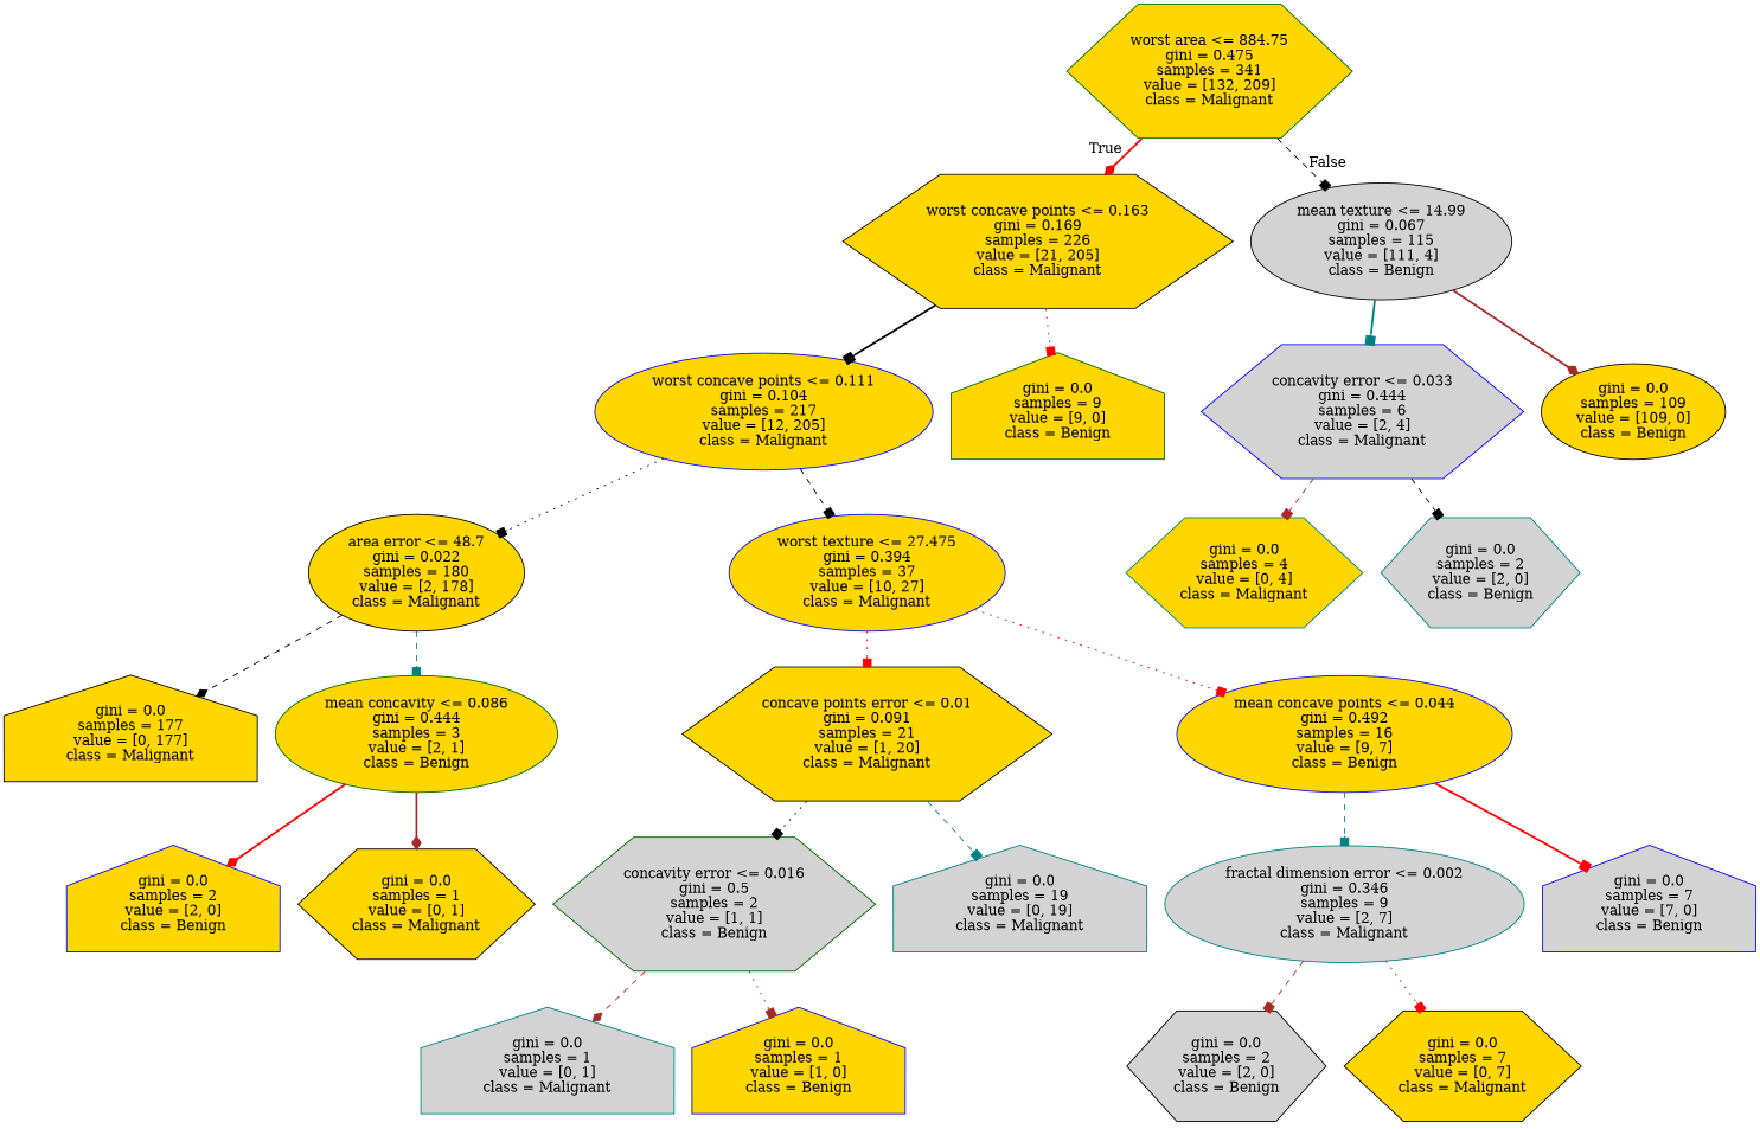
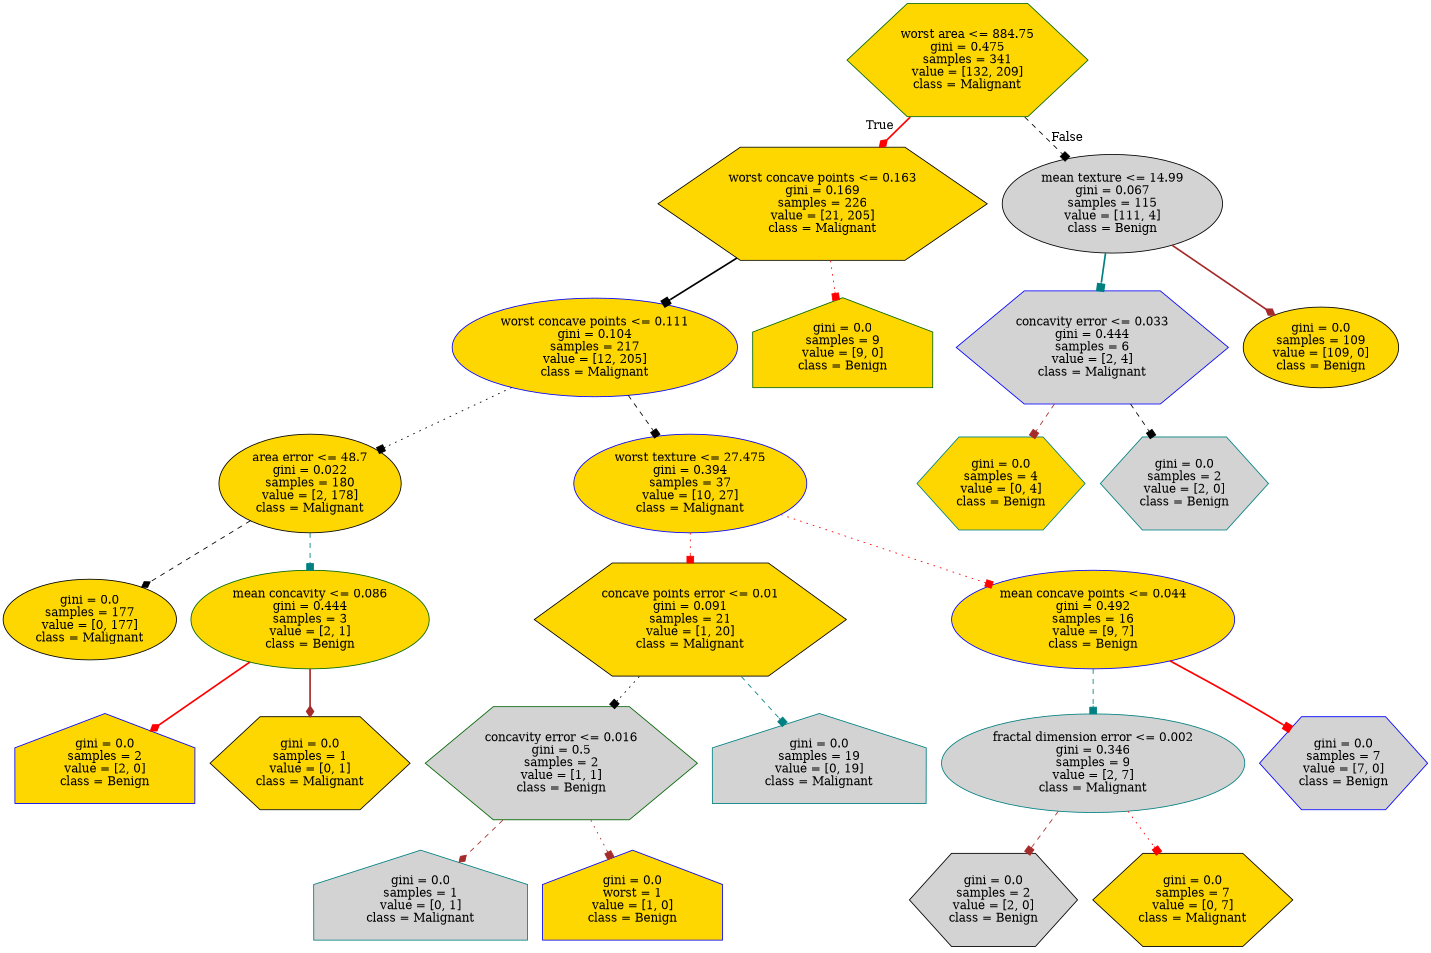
  digraph {
    node [color=black fillcolor=gold shape=hexagon style=filled]
    edge [arrowhead=box color=red style=dashed]
    n1 [color=darkgreen label="worst area <= 884.75\ngini = 0.475\nsamples = 341\nvalue = [132, 209]\nclass = Malignant"]
    n2 [label="worst concave points <= 0.163\ngini = 0.169\nsamples = 226\nvalue = [21, 205]\nclass = Malignant"]
    n3 [fillcolor=lightgrey label="mean texture <= 14.99\ngini = 0.067\nsamples = 115\nvalue = [111, 4]\nclass = Benign" shape=ellipse]
    n4 [color=blue label="worst concave points <= 0.111\ngini = 0.104\nsamples = 217\nvalue = [12, 205]\nclass = Malignant" shape=ellipse]
    n5 [color=darkgreen label="gini = 0.0\nsamples = 9\nvalue = [9, 0]\nclass = Benign" shape=house]
    n6 [color=blue fillcolor=lightgrey label="concavity error <= 0.033\ngini = 0.444\nsamples = 6\nvalue = [2, 4]\nclass = Malignant"]
    n7 [label="gini = 0.0\nsamples = 109\nvalue = [109, 0]\nclass = Benign" shape=ellipse]
    n8 [label="area error <= 48.7\ngini = 0.022\nsamples = 180\nvalue = [2, 178]\nclass = Malignant" shape=ellipse]
    n9 [color=blue label="worst texture <= 27.475\ngini = 0.394\nsamples = 37\nvalue = [10, 27]\nclass = Malignant" shape=ellipse]
-   n10 [label="gini = 0.0\nsamples = 177\nvalue = [0, 177]\nclass = Malignant" shape=house]
+   n10 [label="gini = 0.0\nsamples = 177\nvalue = [0, 177]\nclass = Malignant" shape=ellipse]
    n11 [color=darkgreen label="mean concavity <= 0.086\ngini = 0.444\nsamples = 3\nvalue = [2, 1]\nclass = Benign" shape=ellipse]
    n12 [label="concave points error <= 0.01\ngini = 0.091\nsamples = 21\nvalue = [1, 20]\nclass = Malignant"]
    n13 [color=blue label="mean concave points <= 0.044\ngini = 0.492\nsamples = 16\nvalue = [9, 7]\nclass = Benign" shape=ellipse]
    n14 [color=blue label="gini = 0.0\nsamples = 2\nvalue = [2, 0]\nclass = Benign" shape=house]
    n15 [label="gini = 0.0\nsamples = 1\nvalue = [0, 1]\nclass = Malignant"]
    n16 [color=darkgreen fillcolor=lightgrey label="concavity error <= 0.016\ngini = 0.5\nsamples = 2\nvalue = [1, 1]\nclass = Benign"]
    n17 [color=teal fillcolor=lightgrey label="gini = 0.0\nsamples = 19\nvalue = [0, 19]\nclass = Malignant" shape=house]
    n18 [color=teal fillcolor=lightgrey label="fractal dimension error <= 0.002\ngini = 0.346\nsamples = 9\nvalue = [2, 7]\nclass = Malignant" shape=ellipse]
-   n19 [color=blue fillcolor=lightgrey label="gini = 0.0\nsamples = 7\nvalue = [7, 0]\nclass = Benign" shape=house]
+   n19 [color=blue fillcolor=lightgrey label="gini = 0.0\nsamples = 7\nvalue = [7, 0]\nclass = Benign"]
    n20 [color=teal fillcolor=lightgrey label="gini = 0.0\nsamples = 1\nvalue = [0, 1]\nclass = Malignant" shape=house]
-   n21 [color=blue label="gini = 0.0\nsamples = 1\nvalue = [1, 0]\nclass = Benign" shape=house]
+   n21 [color=blue label="gini = 0.0\nworst = 1\nvalue = [1, 0]\nclass = Benign" shape=house]
    n22 [fillcolor=lightgrey label="gini = 0.0\nsamples = 2\nvalue = [2, 0]\nclass = Benign"]
    n23 [label="gini = 0.0\nsamples = 7\nvalue = [0, 7]\nclass = Malignant"]
-   n24 [color=teal label="gini = 0.0\nsamples = 4\nvalue = [0, 4]\nclass = Malignant"]
+   n24 [color=teal label="gini = 0.0\nsamples = 4\nvalue = [0, 4]\nclass = Benign"]
    n25 [color=teal fillcolor=lightgrey label="gini = 0.0\nsamples = 2\nvalue = [2, 0]\nclass = Benign"]
    n1 -> n2 [arrowhead=diamond headlabel=True labelangle=45 labeldistance=2.5 style=bold]
    n1 -> n3 [color=black headlabel=False labelangle=-45 labeldistance=2.5]
    n2 -> n4 [color=black style=bold]
    n2 -> n5 [style=dotted]
    n3 -> n6 [color=teal style=bold]
    n3 -> n7 [arrowhead=diamond color=brown style=bold]
    n4 -> n8 [color=black style=dotted]
    n4 -> n9 [color=black]
    n6 -> n24 [color=brown]
    n6 -> n25 [color=black]
    n8 -> n10 [arrowhead=diamond color=black]
    n8 -> n11 [color=teal]
    n9 -> n12 [style=dotted]
    n9 -> n13 [style=dotted]
    n11 -> n14 [arrowhead=diamond style=bold]
    n11 -> n15 [arrowhead=diamond color=brown style=bold]
    n12 -> n16 [color=black style=dotted]
    n12 -> n17 [color=teal]
    n13 -> n18 [color=teal]
    n13 -> n19 [style=bold]
    n16 -> n20 [arrowhead=diamond color=brown]
    n16 -> n21 [color=brown style=dotted]
    n18 -> n22 [color=brown]
    n18 -> n23 [style=dotted]
  }
